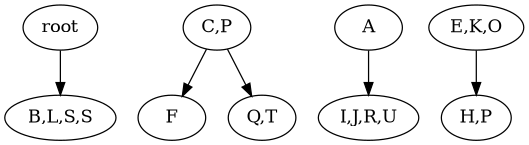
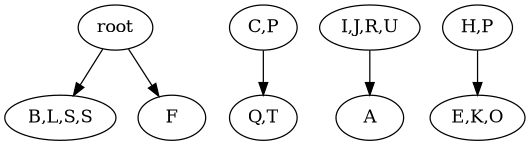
  strict digraph {
    n1 [label=root]
    n2 [label="B,L,S,S"]
    n3 [label="C,P"]
    n4 [label=F]
    n5 [label="Q,T"]
    n6 [label="I,J,R,U"]
    n7 [label=A]
    n8 [label="H,P"]
    n9 [label="E,K,O"]
    n1 -> n2
-   n3 -> n4
+   n1 -> n4
    n3 -> n5
-   n7 -> n6
-   n9 -> n8
+   n6 -> n7
+   n8 -> n9
  }
